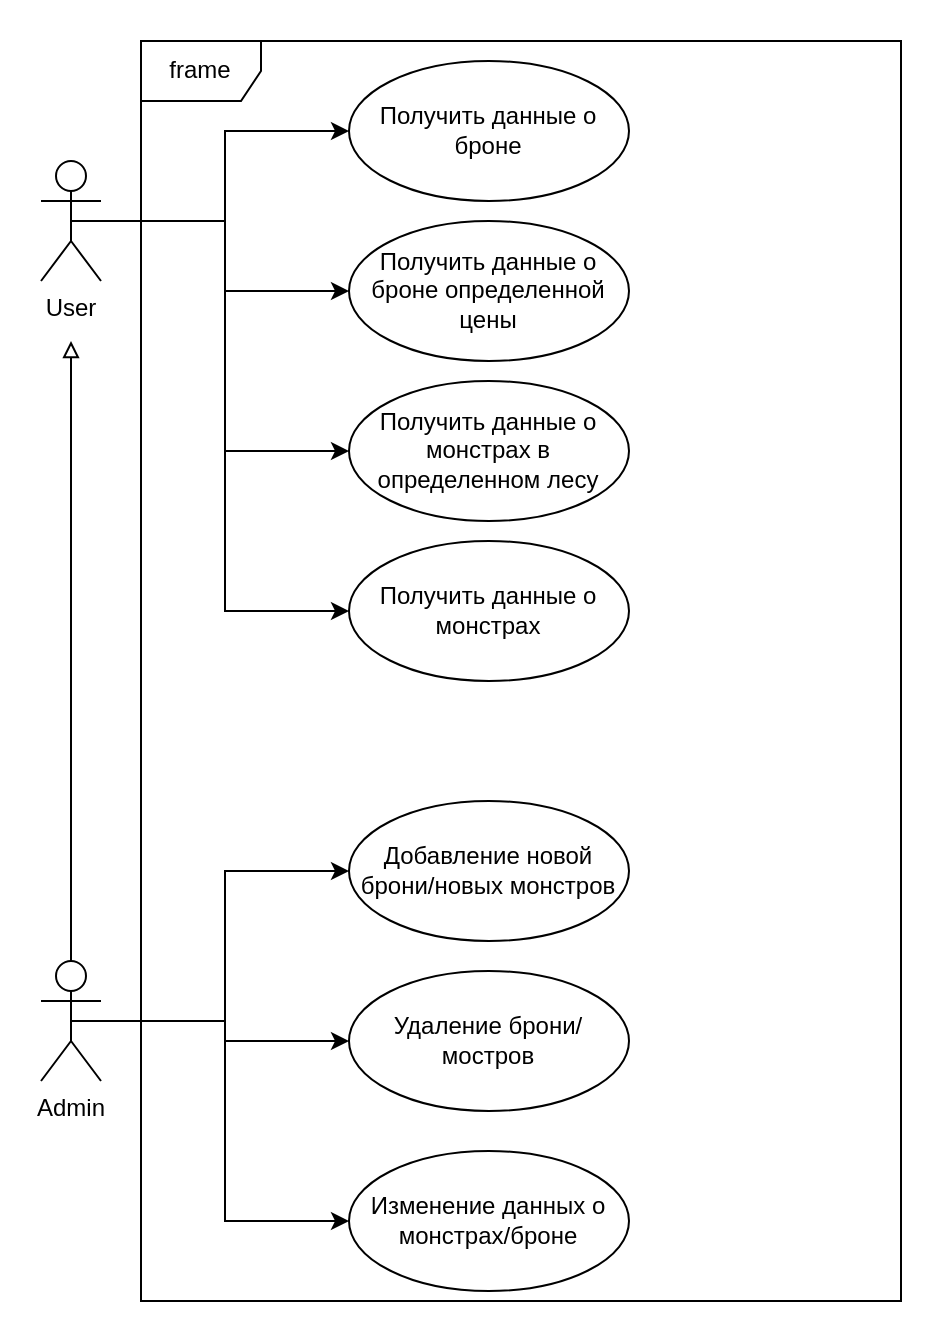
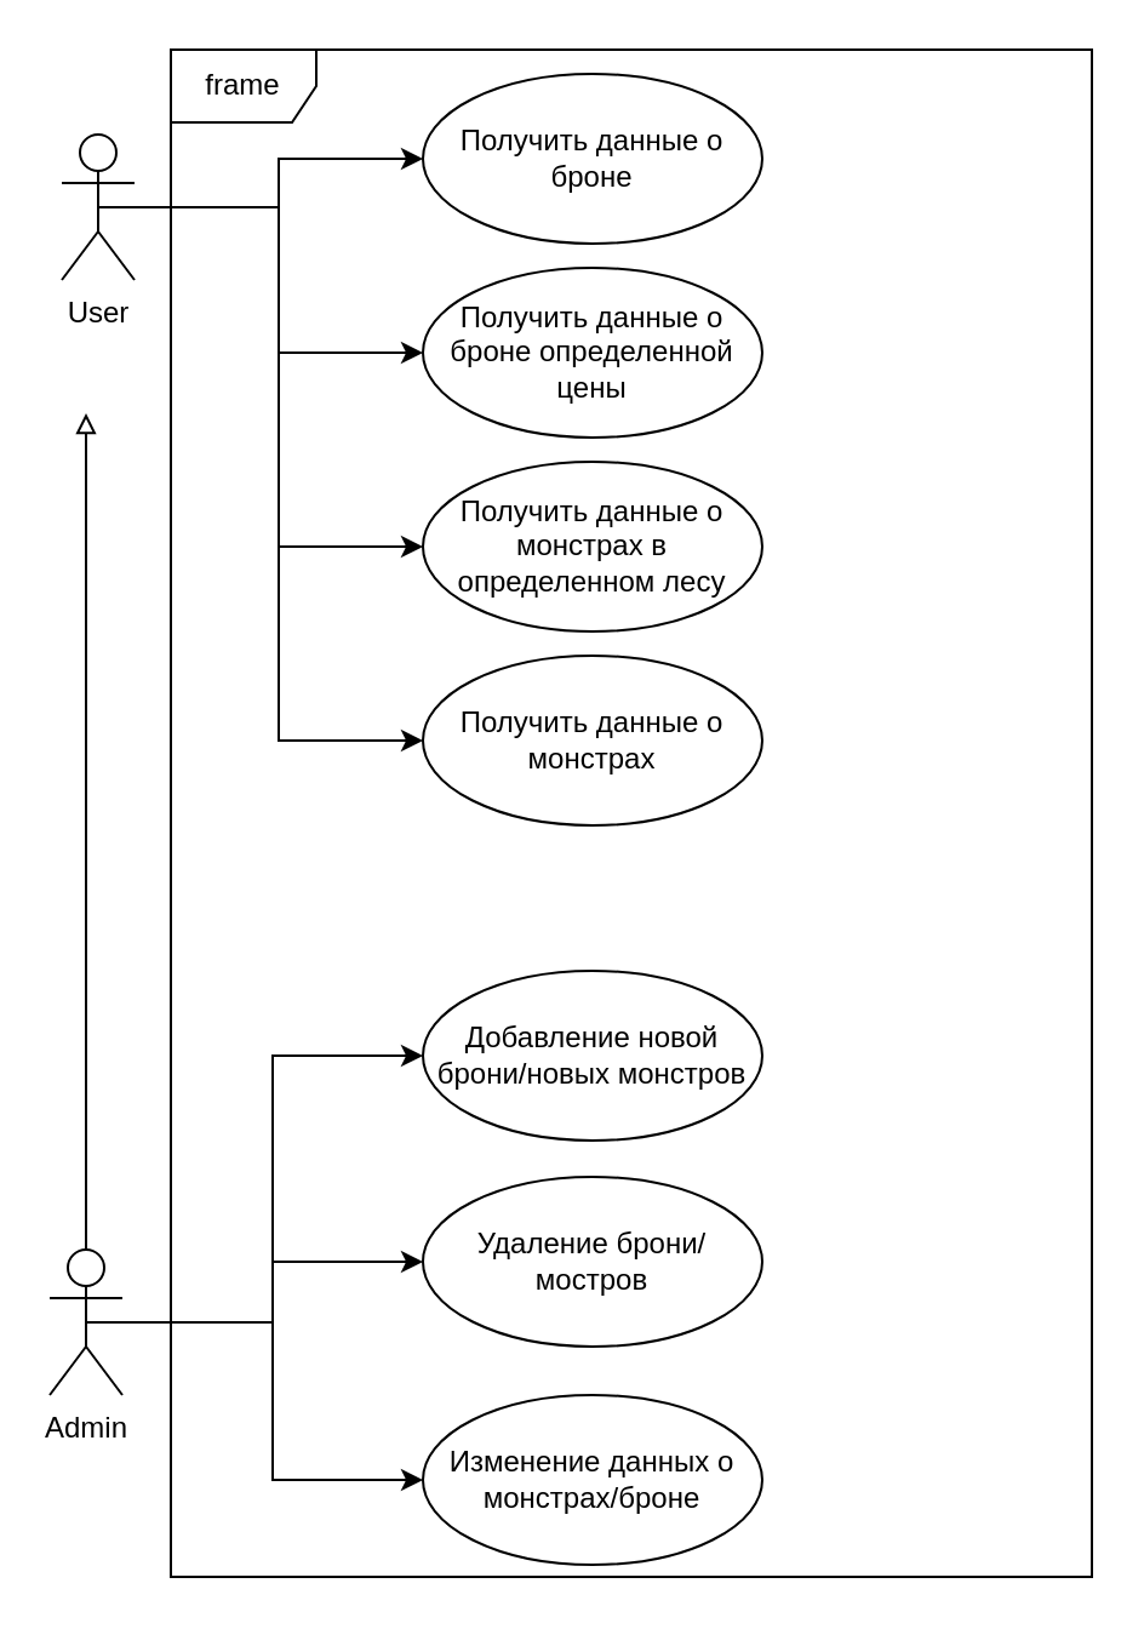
  <mxCell id="0" />
  <mxCell id="1" parent="0" />
  <mxCell id="2" style="edgeStyle=orthogonalEdgeStyle;rounded=0;orthogonalLoop=1;jettySize=auto;html=1;exitX=0.5;exitY=0.5;exitDx=0;exitDy=0;exitPerimeter=0;entryX=0;entryY=0.5;entryDx=0;entryDy=0;" parent="1" source="6" target="12" edge="1"><mxGeometry relative="1" as="geometry" /></mxCell>
  <mxCell id="3" style="edgeStyle=orthogonalEdgeStyle;rounded=0;orthogonalLoop=1;jettySize=auto;html=1;exitX=0.5;exitY=0.5;exitDx=0;exitDy=0;exitPerimeter=0;entryX=0;entryY=0.5;entryDx=0;entryDy=0;" parent="1" source="6" target="13" edge="1"><mxGeometry relative="1" as="geometry" /></mxCell>
  <mxCell id="4" style="edgeStyle=orthogonalEdgeStyle;rounded=0;orthogonalLoop=1;jettySize=auto;html=1;exitX=0.5;exitY=0.5;exitDx=0;exitDy=0;exitPerimeter=0;entryX=0;entryY=0.5;entryDx=0;entryDy=0;" parent="1" source="6" target="14" edge="1"><mxGeometry relative="1" as="geometry" /></mxCell>
  <mxCell id="5" style="edgeStyle=orthogonalEdgeStyle;rounded=0;orthogonalLoop=1;jettySize=auto;html=1;endArrow=block;endFill=0;" edge="1" parent="1" source="6"><mxGeometry relative="1" as="geometry"><mxPoint x="35" y="170" as="targetPoint" /></mxGeometry></mxCell>
- <mxCell id="6" value="Admin" style="shape=umlActor;verticalLabelPosition=bottom;verticalAlign=top;html=1;" parent="1" vertex="1"><mxGeometry x="20" y="480" width="30" height="60" as="geometry" /></mxCell>
+ <mxCell id="6" value="Admin" style="shape=umlActor;verticalLabelPosition=bottom;verticalAlign=top;html=1;" parent="1" vertex="1"><mxGeometry x="20" y="515" width="30" height="60" as="geometry" /></mxCell>
  <mxCell id="7" style="edgeStyle=orthogonalEdgeStyle;rounded=0;orthogonalLoop=1;jettySize=auto;html=1;exitX=0.5;exitY=0.5;exitDx=0;exitDy=0;exitPerimeter=0;entryX=0;entryY=0.5;entryDx=0;entryDy=0;" parent="1" source="11" target="15" edge="1"><mxGeometry relative="1" as="geometry" /></mxCell>
  <mxCell id="8" style="edgeStyle=orthogonalEdgeStyle;rounded=0;orthogonalLoop=1;jettySize=auto;html=1;exitX=0.5;exitY=0.5;exitDx=0;exitDy=0;exitPerimeter=0;entryX=0;entryY=0.5;entryDx=0;entryDy=0;" parent="1" source="11" target="16" edge="1"><mxGeometry relative="1" as="geometry" /></mxCell>
  <mxCell id="9" style="edgeStyle=orthogonalEdgeStyle;rounded=0;orthogonalLoop=1;jettySize=auto;html=1;exitX=0.5;exitY=0.5;exitDx=0;exitDy=0;exitPerimeter=0;entryX=0;entryY=0.5;entryDx=0;entryDy=0;" parent="1" source="11" target="17" edge="1"><mxGeometry relative="1" as="geometry" /></mxCell>
  <mxCell id="10" style="edgeStyle=orthogonalEdgeStyle;rounded=0;orthogonalLoop=1;jettySize=auto;html=1;exitX=0.5;exitY=0.5;exitDx=0;exitDy=0;exitPerimeter=0;entryX=0;entryY=0.5;entryDx=0;entryDy=0;" parent="1" source="11" target="18" edge="1"><mxGeometry relative="1" as="geometry" /></mxCell>
- <mxCell id="11" value="User" style="shape=umlActor;verticalLabelPosition=bottom;verticalAlign=top;html=1;" parent="1" vertex="1"><mxGeometry x="20" y="80" width="30" height="60" as="geometry" /></mxCell>
+ <mxCell id="11" value="User" style="shape=umlActor;verticalLabelPosition=bottom;verticalAlign=top;html=1;" parent="1" vertex="1"><mxGeometry x="25" y="55" width="30" height="60" as="geometry" /></mxCell>
  <mxCell id="12" value="Добавление новой брони/новых монстров" style="ellipse;whiteSpace=wrap;html=1;" parent="1" vertex="1"><mxGeometry x="174" y="400" width="140" height="70" as="geometry" /></mxCell>
  <mxCell id="13" value="Удаление брони/мостров" style="ellipse;whiteSpace=wrap;html=1;" parent="1" vertex="1"><mxGeometry x="174" y="485" width="140" height="70" as="geometry" /></mxCell>
  <mxCell id="14" value="Изменение данных о монстрах/броне" style="ellipse;whiteSpace=wrap;html=1;" parent="1" vertex="1"><mxGeometry x="174" y="575" width="140" height="70" as="geometry" /></mxCell>
  <mxCell id="15" value="Получить данные о броне" style="ellipse;whiteSpace=wrap;html=1;" parent="1" vertex="1"><mxGeometry x="174" y="30" width="140" height="70" as="geometry" /></mxCell>
  <mxCell id="16" value="Получить данные о монстрах" style="ellipse;whiteSpace=wrap;html=1;" parent="1" vertex="1"><mxGeometry x="174" y="270" width="140" height="70" as="geometry" /></mxCell>
  <mxCell id="17" value="Получить данные о броне определенной цены " style="ellipse;whiteSpace=wrap;html=1;" parent="1" vertex="1"><mxGeometry x="174" y="110" width="140" height="70" as="geometry" /></mxCell>
  <mxCell id="18" value="Получить данные о монстрах в определенном лесу " style="ellipse;whiteSpace=wrap;html=1;" parent="1" vertex="1"><mxGeometry x="174" y="190" width="140" height="70" as="geometry" /></mxCell>
  <mxCell id="19" value="frame" style="shape=umlFrame;whiteSpace=wrap;html=1;" parent="1" vertex="1"><mxGeometry x="70" width="380" height="630" as="geometry" y="20" /></mxCell>
